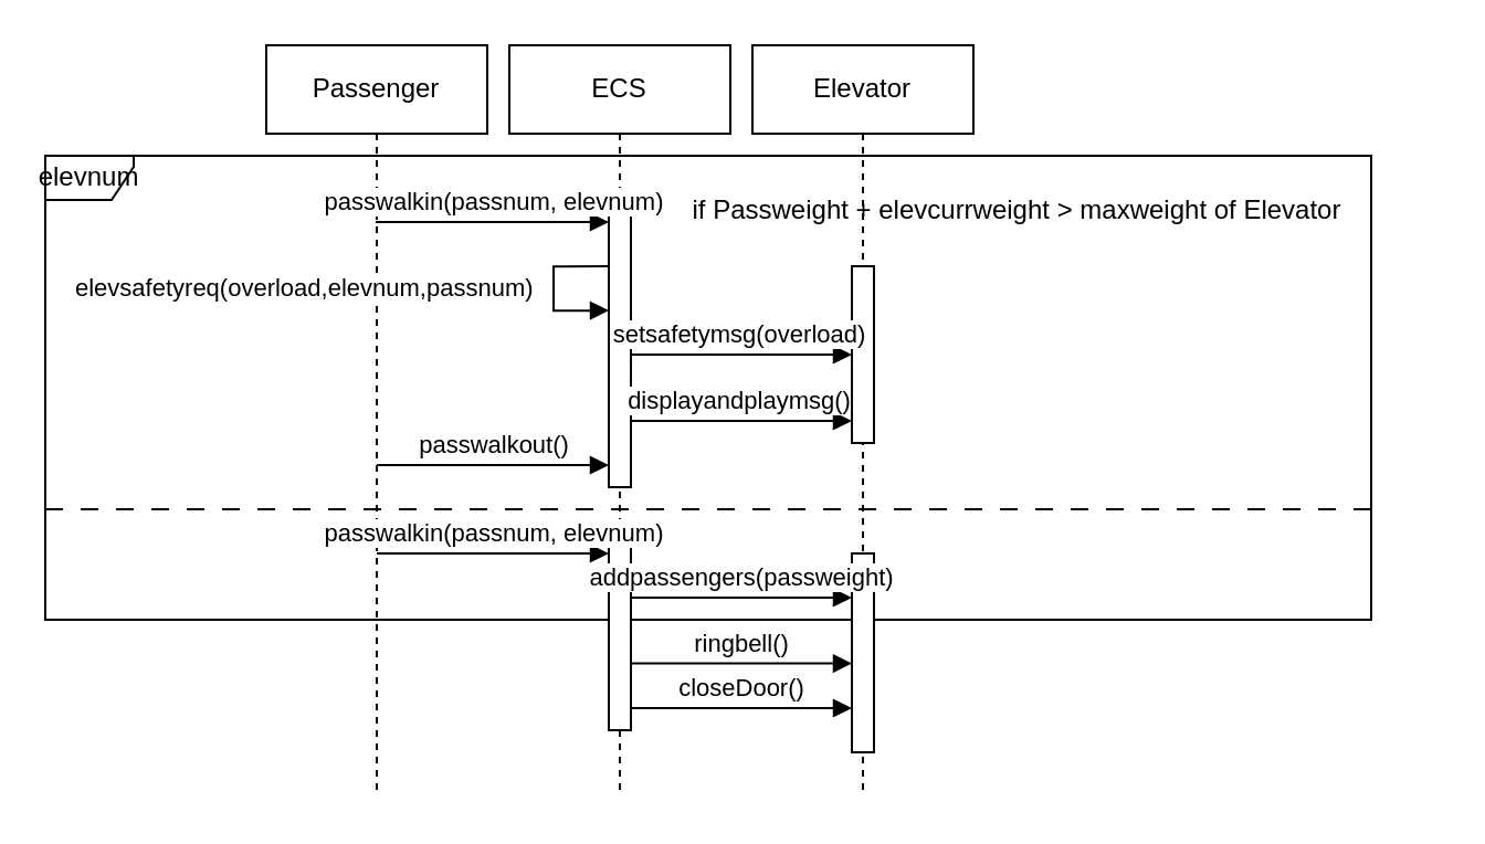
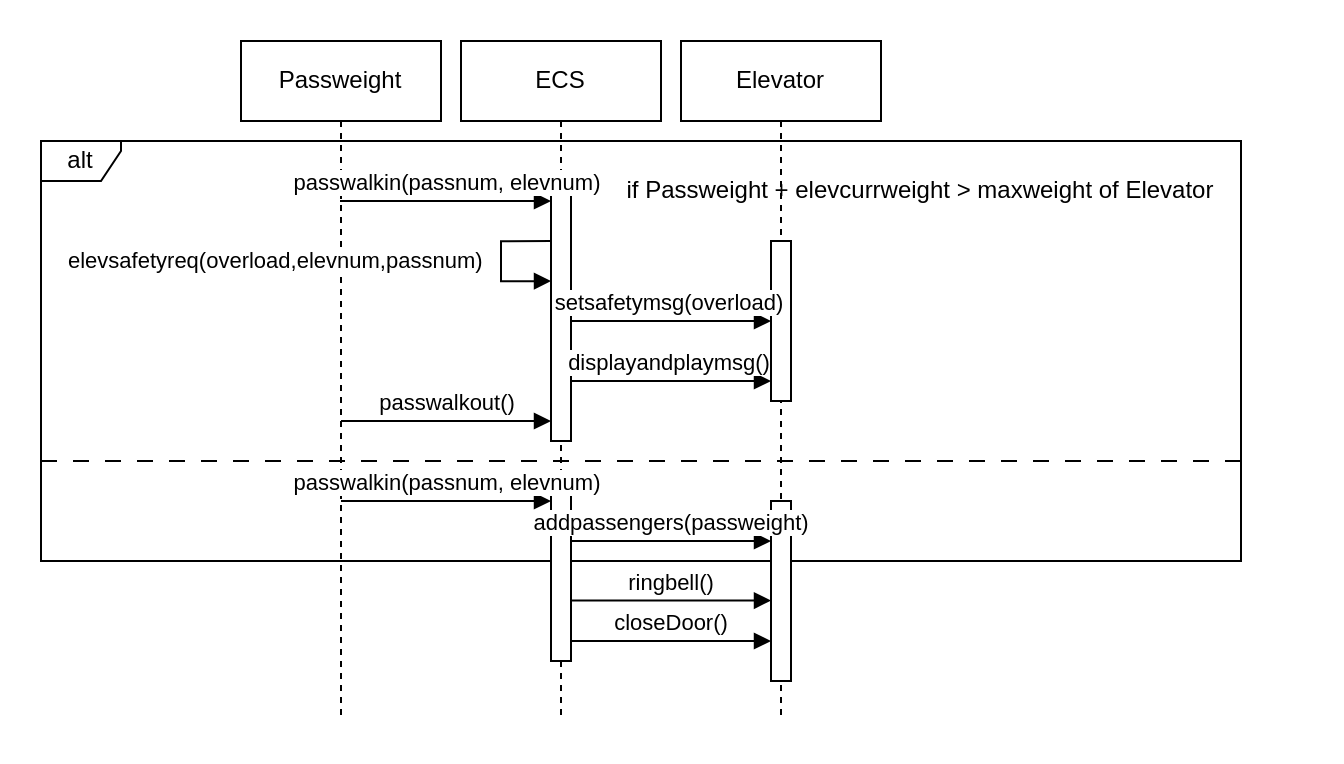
  <mxCell id="0" />
  <mxCell id="1" parent="0" />
  <mxCell id="2" value="ECS" style="shape=umlLifeline;perimeter=lifelinePerimeter;whiteSpace=wrap;html=1;container=0;dropTarget=0;collapsible=0;recursiveResize=0;outlineConnect=0;portConstraint=eastwest;newEdgeStyle={&quot;edgeStyle&quot;:&quot;elbowEdgeStyle&quot;,&quot;elbow&quot;:&quot;vertical&quot;,&quot;curved&quot;:0,&quot;rounded&quot;:0};" parent="1" vertex="1"><mxGeometry x="230" y="20" width="100" height="340" as="geometry" /></mxCell>
  <mxCell id="3" value="" style="html=1;points=[];perimeter=orthogonalPerimeter;outlineConnect=0;targetShapes=umlLifeline;portConstraint=eastwest;newEdgeStyle={&quot;edgeStyle&quot;:&quot;elbowEdgeStyle&quot;,&quot;elbow&quot;:&quot;vertical&quot;,&quot;curved&quot;:0,&quot;rounded&quot;:0};" parent="2" vertex="1"><mxGeometry x="45" y="70" width="10" height="130" as="geometry" /></mxCell>
- <mxCell id="4" value="elevnum" style="shape=umlFrame;whiteSpace=wrap;html=1;width=40;height=20;" parent="1" vertex="1"><mxGeometry x="20" y="70" width="600" height="210" as="geometry" /></mxCell>
- <mxCell id="5" value="Passenger" style="shape=umlLifeline;perimeter=lifelinePerimeter;whiteSpace=wrap;html=1;container=0;dropTarget=0;collapsible=0;recursiveResize=0;outlineConnect=0;portConstraint=eastwest;newEdgeStyle={&quot;edgeStyle&quot;:&quot;elbowEdgeStyle&quot;,&quot;elbow&quot;:&quot;vertical&quot;,&quot;curved&quot;:0,&quot;rounded&quot;:0};" parent="1" vertex="1"><mxGeometry x="120" y="20" width="100" height="340" as="geometry" /></mxCell>
+ <mxCell id="4" value="alt" style="shape=umlFrame;whiteSpace=wrap;html=1;width=40;height=20;" parent="1" vertex="1"><mxGeometry x="20" y="70" width="600" height="210" as="geometry" /></mxCell>
+ <mxCell id="5" value="Passweight" style="shape=umlLifeline;perimeter=lifelinePerimeter;whiteSpace=wrap;html=1;container=0;dropTarget=0;collapsible=0;recursiveResize=0;outlineConnect=0;portConstraint=eastwest;newEdgeStyle={&quot;edgeStyle&quot;:&quot;elbowEdgeStyle&quot;,&quot;elbow&quot;:&quot;vertical&quot;,&quot;curved&quot;:0,&quot;rounded&quot;:0};" parent="1" vertex="1"><mxGeometry x="120" y="20" width="100" height="340" as="geometry" /></mxCell>
  <mxCell id="6" value="Elevator" style="shape=umlLifeline;perimeter=lifelinePerimeter;whiteSpace=wrap;html=1;container=0;dropTarget=0;collapsible=0;recursiveResize=0;outlineConnect=0;portConstraint=eastwest;newEdgeStyle={&quot;edgeStyle&quot;:&quot;elbowEdgeStyle&quot;,&quot;elbow&quot;:&quot;vertical&quot;,&quot;curved&quot;:0,&quot;rounded&quot;:0};" parent="1" vertex="1"><mxGeometry x="340" y="20" width="100" height="340" as="geometry" /></mxCell>
  <mxCell id="7" value="" style="html=1;points=[];perimeter=orthogonalPerimeter;outlineConnect=0;targetShapes=umlLifeline;portConstraint=eastwest;newEdgeStyle={&quot;edgeStyle&quot;:&quot;elbowEdgeStyle&quot;,&quot;elbow&quot;:&quot;vertical&quot;,&quot;curved&quot;:0,&quot;rounded&quot;:0};" parent="6" vertex="1"><mxGeometry x="45" y="100" width="10" height="80" as="geometry" /></mxCell>
  <mxCell id="8" value="" style="html=1;points=[];perimeter=orthogonalPerimeter;outlineConnect=0;targetShapes=umlLifeline;portConstraint=eastwest;newEdgeStyle={&quot;edgeStyle&quot;:&quot;elbowEdgeStyle&quot;,&quot;elbow&quot;:&quot;vertical&quot;,&quot;curved&quot;:0,&quot;rounded&quot;:0};" vertex="1" parent="6"><mxGeometry x="-65" y="220" width="10" height="90" as="geometry" /></mxCell>
  <mxCell id="9" value="passwalkin(passnum, elevnum)" style="html=1;verticalAlign=bottom;endArrow=block;edgeStyle=elbowEdgeStyle;elbow=vertical;curved=0;rounded=0;" edge="1" parent="6" target="8"><mxGeometry x="0.002" relative="1" as="geometry"><mxPoint x="-170" y="230" as="sourcePoint" /><Array as="points"><mxPoint x="-70" y="230" /><mxPoint x="-199.5" y="260.0" /><mxPoint x="-199.5" y="250.0" /><mxPoint x="-209.5" y="280.0" /><mxPoint x="-239.5" y="250.0" /><mxPoint x="-219.5" y="230.0" /><mxPoint x="-269.5" y="210.0" /><mxPoint x="-289.5" y="190.0" /><mxPoint x="-309.5" y="180.0" /><mxPoint x="-289.5" y="200.0" /></Array><mxPoint x="-60" y="230" as="targetPoint" /><mxPoint as="offset" /></mxGeometry></mxCell>
  <mxCell id="10" value="" style="html=1;points=[];perimeter=orthogonalPerimeter;outlineConnect=0;targetShapes=umlLifeline;portConstraint=eastwest;newEdgeStyle={&quot;edgeStyle&quot;:&quot;elbowEdgeStyle&quot;,&quot;elbow&quot;:&quot;vertical&quot;,&quot;curved&quot;:0,&quot;rounded&quot;:0};" parent="6" vertex="1"><mxGeometry x="45" y="230" width="10" height="90" as="geometry" /></mxCell>
  <mxCell id="11" value="closeDoor()" style="html=1;verticalAlign=bottom;endArrow=block;edgeStyle=elbowEdgeStyle;elbow=vertical;curved=0;rounded=0;" parent="6" source="8" target="10" edge="1"><mxGeometry x="0.002" relative="1" as="geometry"><mxPoint x="50" y="280.0" as="sourcePoint" /><Array as="points"><mxPoint x="20" y="300" /><mxPoint x="30" y="300" /><mxPoint x="10" y="290" /><mxPoint x="130.5" y="300.0" /><mxPoint x="120.5" y="330.0" /><mxPoint x="90.5" y="300.0" /><mxPoint x="110.5" y="280.0" /><mxPoint x="60.5" y="260.0" /><mxPoint x="40.5" y="240.0" /><mxPoint x="20.5" y="230.0" /><mxPoint x="40.5" y="250.0" /></Array><mxPoint x="30" y="280" as="targetPoint" /><mxPoint as="offset" /></mxGeometry></mxCell>
  <mxCell id="12" value="ringbell()" style="html=1;verticalAlign=bottom;endArrow=block;edgeStyle=elbowEdgeStyle;elbow=vertical;curved=0;rounded=0;" edge="1" parent="6"><mxGeometry x="0.002" relative="1" as="geometry"><mxPoint x="-55" y="279.76" as="sourcePoint" /><Array as="points"><mxPoint x="20" y="279.76" /><mxPoint x="30" y="279.76" /><mxPoint x="10" y="269.76" /><mxPoint x="130.5" y="279.76" /><mxPoint x="120.5" y="309.76" /><mxPoint x="90.5" y="279.76" /><mxPoint x="110.5" y="259.76" /><mxPoint x="60.5" y="239.76" /><mxPoint x="40.5" y="219.76" /><mxPoint x="20.5" y="209.76" /><mxPoint x="40.5" y="229.76" /></Array><mxPoint x="45" y="279.76" as="targetPoint" /><mxPoint as="offset" /></mxGeometry></mxCell>
  <mxCell id="13" value="addpassengers(passweight)" style="html=1;verticalAlign=bottom;endArrow=block;edgeStyle=elbowEdgeStyle;elbow=vertical;curved=0;rounded=0;" edge="1" parent="6" target="10"><mxGeometry relative="1" as="geometry"><mxPoint x="-55" y="250" as="sourcePoint" /><Array as="points"><mxPoint x="-30" y="250" /><mxPoint x="-84.5" y="280.0" /><mxPoint x="-84.5" y="270.0" /><mxPoint x="-94.5" y="300.0" /><mxPoint x="-124.5" y="270.0" /><mxPoint x="-104.5" y="250.0" /><mxPoint x="-154.5" y="230.0" /><mxPoint x="-174.5" y="210.0" /><mxPoint x="-194.5" y="200.0" /><mxPoint x="-174.5" y="220.0" /></Array><mxPoint x="50" y="250" as="targetPoint" /><mxPoint as="offset" /></mxGeometry></mxCell>
  <mxCell id="14" value="passwalkin(passnum, elevnum)" style="html=1;verticalAlign=bottom;endArrow=block;edgeStyle=elbowEdgeStyle;elbow=vertical;curved=0;rounded=0;" parent="1" target="3" edge="1" source="5"><mxGeometry x="0.002" relative="1" as="geometry"><mxPoint x="60" y="100" as="sourcePoint" /><Array as="points"><mxPoint x="270" y="100" /><mxPoint x="140.5" y="130" /><mxPoint x="140.5" y="120" /><mxPoint x="130.5" y="150" /><mxPoint x="100.5" y="120" /><mxPoint x="120.5" y="100" /><mxPoint x="70.5" y="80" /><mxPoint x="50.5" y="60" /><mxPoint x="30.5" y="50" /><mxPoint x="50.5" y="70" /></Array><mxPoint x="280" y="100" as="targetPoint" /><mxPoint as="offset" /></mxGeometry></mxCell>
  <mxCell id="15" value="setsafetymsg(overload)" style="html=1;verticalAlign=bottom;endArrow=block;edgeStyle=elbowEdgeStyle;elbow=vertical;curved=0;rounded=0;startArrow=none;" parent="1" source="3" target="7" edge="1"><mxGeometry x="-0.027" relative="1" as="geometry"><mxPoint x="400" y="240" as="sourcePoint" /><Array as="points"><mxPoint x="360" y="160" /><mxPoint x="315.5" y="220" /><mxPoint x="375.5" y="210" /><mxPoint x="355.5" y="200" /><mxPoint x="375.5" y="220" /></Array><mxPoint x="380" y="160" as="targetPoint" /><mxPoint as="offset" /></mxGeometry></mxCell>
  <mxCell id="16" value="" style="html=1;verticalAlign=bottom;endArrow=none;edgeStyle=elbowEdgeStyle;elbow=vertical;curved=0;rounded=0;dashed=1;dashPattern=8 8;endFill=0;entryX=1.001;entryY=0.763;entryDx=0;entryDy=0;entryPerimeter=0;" parent="1" edge="1" target="4"><mxGeometry relative="1" as="geometry"><mxPoint x="20" y="230" as="sourcePoint" /><Array as="points"><mxPoint x="280" y="230" /><mxPoint x="320" y="280" /><mxPoint x="480" y="360" /><mxPoint x="125" y="200" /><mxPoint x="105" y="190" /><mxPoint x="125" y="210" /></Array><mxPoint x="600" y="230" as="targetPoint" /></mxGeometry></mxCell>
  <mxCell id="17" value="if Passweight + elevcurrweight &amp;gt; maxweight of Elevator" style="text;html=1;strokeColor=none;fillColor=none;align=center;verticalAlign=middle;whiteSpace=wrap;rounded=0;" parent="1" vertex="1"><mxGeometry x="270" y="80" width="380" height="30" as="geometry" /></mxCell>
  <mxCell id="18" value="elevsafetyreq(overload,elevnum,passnum)" style="edgeStyle=orthogonalEdgeStyle;html=1;align=left;spacingLeft=2;endArrow=block;rounded=0;strokeColor=default;elbow=vertical;" edge="1" parent="1"><mxGeometry x="-0.003" y="-220" relative="1" as="geometry"><mxPoint x="275" y="120.06" as="sourcePoint" /><Array as="points"><mxPoint x="250" y="120.06" /><mxPoint x="250" y="140.06" /></Array><mxPoint x="275" y="140.06" as="targetPoint" /><mxPoint as="offset" /></mxGeometry></mxCell>
  <mxCell id="19" value="displayandplaymsg()" style="html=1;verticalAlign=bottom;endArrow=block;edgeStyle=elbowEdgeStyle;elbow=vertical;curved=0;rounded=0;startArrow=none;" edge="1" parent="1" source="3" target="7"><mxGeometry x="-0.027" relative="1" as="geometry"><mxPoint x="295" y="170" as="sourcePoint" /><Array as="points"><mxPoint x="370" y="190" /><mxPoint x="325.5" y="230" /><mxPoint x="385.5" y="220" /><mxPoint x="365.5" y="210" /><mxPoint x="385.5" y="230" /></Array><mxPoint x="380" y="170" as="targetPoint" /><mxPoint as="offset" /></mxGeometry></mxCell>
  <mxCell id="20" value="passwalkout()" style="html=1;verticalAlign=bottom;endArrow=block;edgeStyle=elbowEdgeStyle;elbow=vertical;curved=0;rounded=0;" edge="1" parent="1" target="3"><mxGeometry x="0.002" relative="1" as="geometry"><mxPoint x="170" y="210" as="sourcePoint" /><Array as="points"><mxPoint x="190" y="210" /><mxPoint x="265" y="200" /><mxPoint x="135.5" y="230" /><mxPoint x="135.5" y="220" /><mxPoint x="125.5" y="250" /><mxPoint x="95.5" y="220" /><mxPoint x="115.5" y="200" /><mxPoint x="65.5" y="180" /><mxPoint x="45.5" y="160" /><mxPoint x="25.5" y="150" /><mxPoint x="45.5" y="170" /></Array><mxPoint x="270" y="200" as="targetPoint" /><mxPoint as="offset" /></mxGeometry></mxCell>
